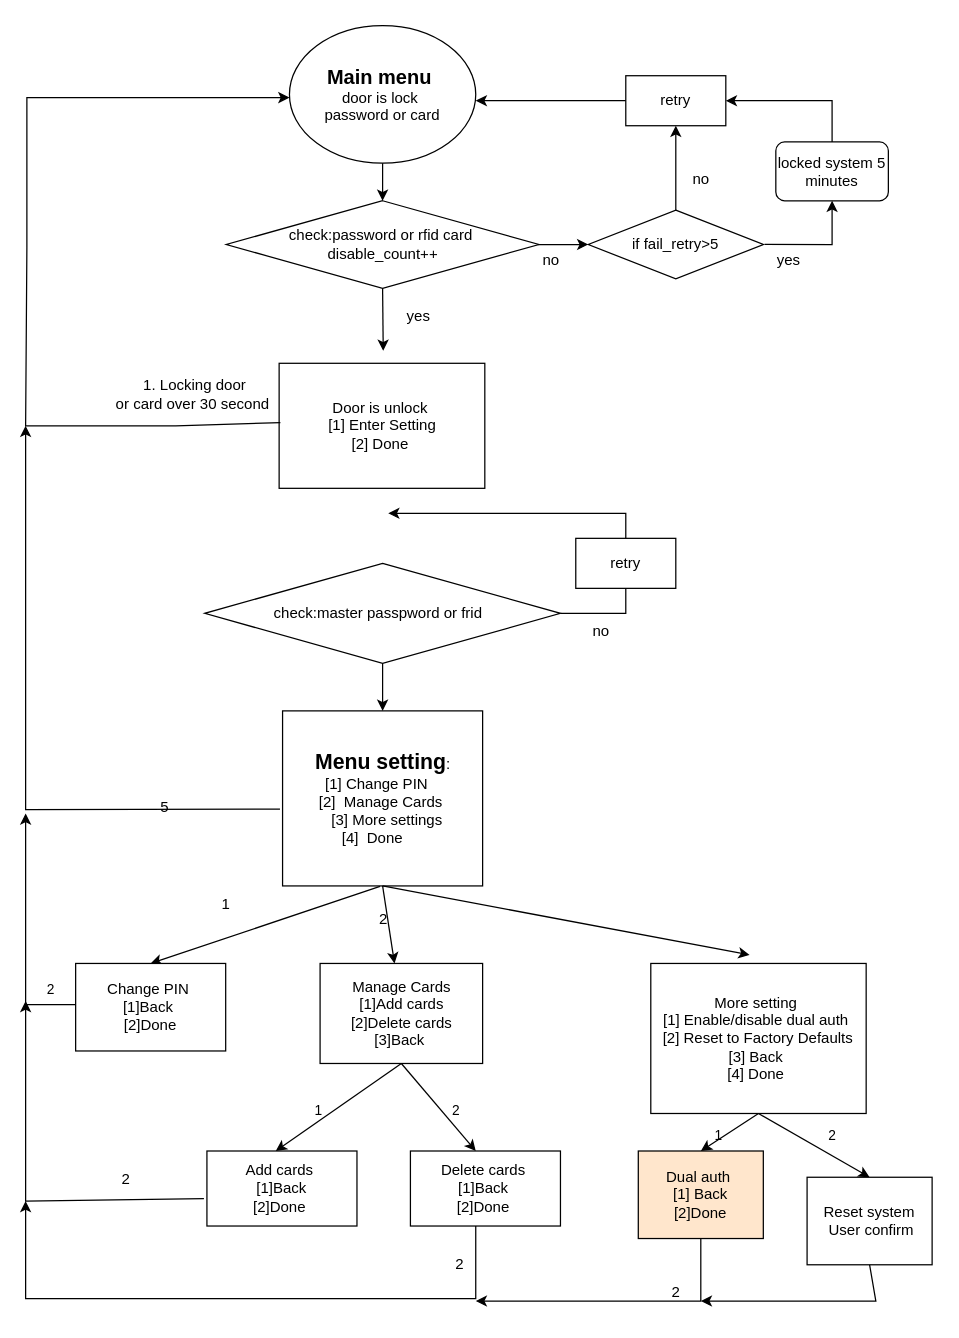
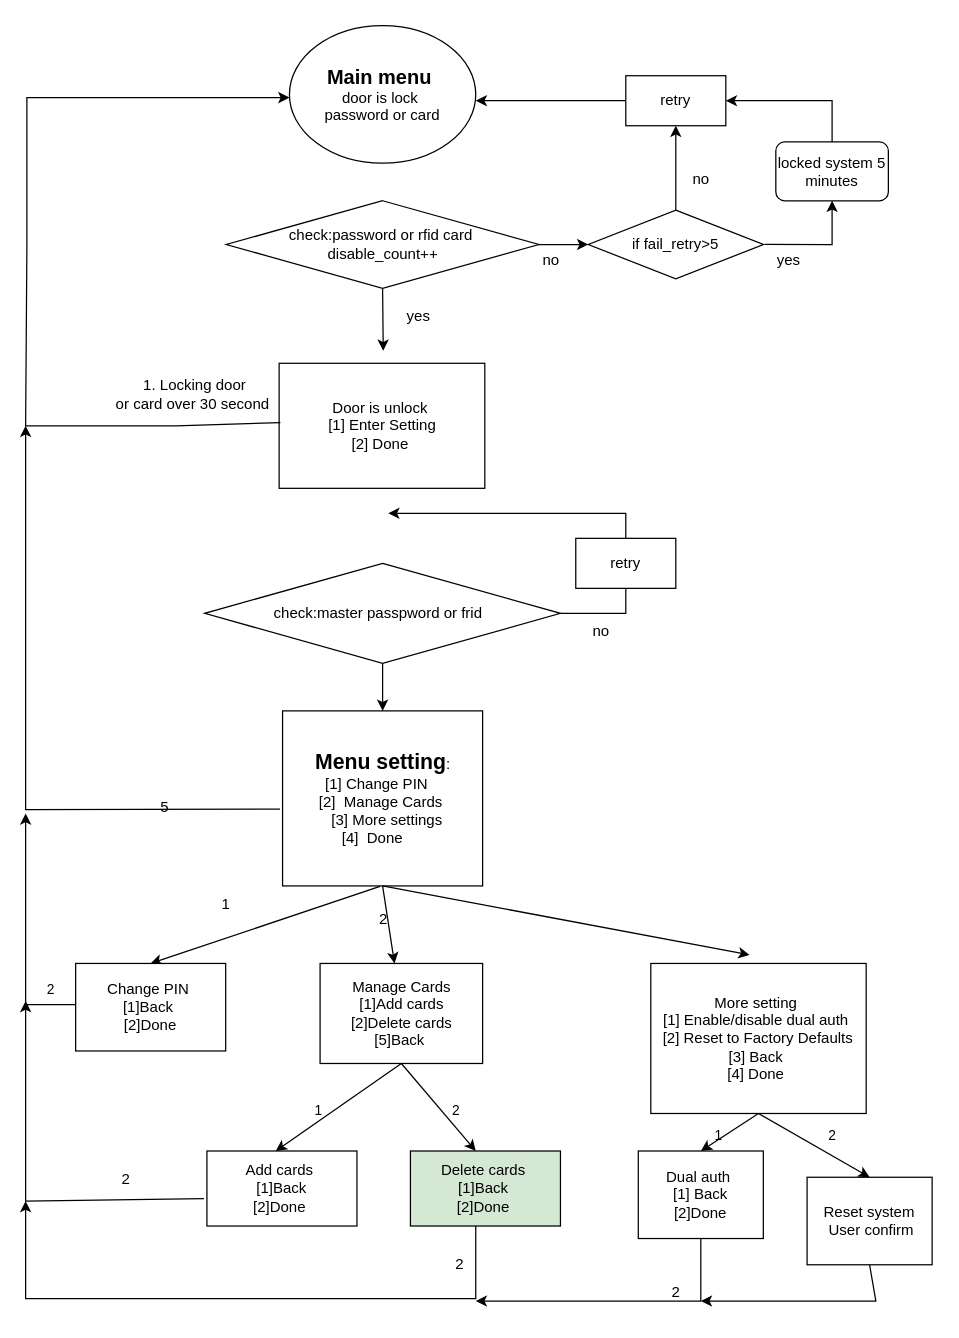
  <mxCell id="0" />
  <mxCell id="1" parent="0" />
  <mxCell id="2" value="&lt;font style=&quot;font-size: 16px;&quot;&gt;&lt;b&gt;Main menu&amp;nbsp;&lt;/b&gt;&lt;/font&gt;&lt;div&gt;door is lock&amp;nbsp;&lt;/div&gt;&lt;div&gt;password or card&lt;/div&gt;" style="ellipse;whiteSpace=wrap;html=1;" parent="1" vertex="1"><mxGeometry x="231" y="20" width="149" height="110" as="geometry" /></mxCell>
  <mxCell id="3" value="check:password or rfid card&amp;nbsp;&lt;div&gt;disable_count++&lt;/div&gt;" style="rhombus;whiteSpace=wrap;html=1;" parent="1" vertex="1"><mxGeometry x="180.5" y="160" width="250" height="70" as="geometry" /></mxCell>
  <mxCell id="4" value="&lt;div&gt;Door is unlock&lt;span style=&quot;background-color: transparent; color: light-dark(rgb(0, 0, 0), rgb(255, 255, 255));&quot;&gt;&amp;nbsp;&lt;/span&gt;&lt;/div&gt;&lt;div&gt;&lt;span style=&quot;background-color: transparent; color: light-dark(rgb(0, 0, 0), rgb(255, 255, 255));&quot;&gt;[1] Enter Setting&lt;/span&gt;&lt;/div&gt;&lt;div&gt;[2] Done&amp;nbsp;&lt;/div&gt;" style="rounded=0;whiteSpace=wrap;html=1;" parent="1" vertex="1"><mxGeometry x="222.75" y="290" width="164.5" height="100" as="geometry" /></mxCell>
  <mxCell id="5" style="edgeStyle=orthogonalEdgeStyle;rounded=0;orthogonalLoop=1;jettySize=auto;html=1;exitX=0.5;exitY=1;exitDx=0;exitDy=0;" parent="1" source="3" target="3" edge="1"><mxGeometry relative="1" as="geometry" /></mxCell>
- <mxCell id="6" value="" style="endArrow=classic;html=1;rounded=0;exitX=0.5;exitY=1;exitDx=0;exitDy=0;" parent="1" source="2" target="3" edge="1"><mxGeometry width="50" height="50" relative="1" as="geometry"><mxPoint x="310" y="150" as="sourcePoint" /><mxPoint x="365.5" y="110" as="targetPoint" /></mxGeometry></mxCell>
  <mxCell id="7" value="" style="endArrow=classic;html=1;rounded=0;exitX=0.5;exitY=1;exitDx=0;exitDy=0;" parent="1" source="3" edge="1"><mxGeometry width="50" height="50" relative="1" as="geometry"><mxPoint x="360" y="310" as="sourcePoint" /><mxPoint x="306" y="280" as="targetPoint" /></mxGeometry></mxCell>
  <mxCell id="8" value="yes" style="text;html=1;align=center;verticalAlign=middle;resizable=0;points=[];autosize=1;strokeColor=none;fillColor=none;" parent="1" vertex="1"><mxGeometry x="314" y="238" width="40" height="30" as="geometry" /></mxCell>
  <mxCell id="9" value="no" style="text;html=1;align=center;verticalAlign=middle;resizable=0;points=[];autosize=1;strokeColor=none;fillColor=none;" parent="1" vertex="1"><mxGeometry x="420" y="192.5" width="40" height="30" as="geometry" /></mxCell>
  <mxCell id="10" value="" style="endArrow=classic;html=1;rounded=0;exitX=0;exitY=0.5;exitDx=0;exitDy=0;" parent="1" edge="1"><mxGeometry width="50" height="50" relative="1" as="geometry"><mxPoint x="223.75" y="337.5" as="sourcePoint" /><mxPoint x="231" y="77.5" as="targetPoint" /><Array as="points"><mxPoint x="140" y="340" /><mxPoint x="20" y="340" /><mxPoint x="21" y="197.5" /><mxPoint x="21" y="77.5" /></Array></mxGeometry></mxCell>
  <mxCell id="11" value="1. Locking door&lt;div&gt;or card over 30 second&amp;nbsp;&lt;/div&gt;" style="text;html=1;align=center;verticalAlign=middle;resizable=0;points=[];autosize=1;strokeColor=none;fillColor=none;" parent="1" vertex="1"><mxGeometry x="80" y="295" width="150" height="40" as="geometry" /></mxCell>
  <mxCell id="12" value="check:master passpword or frid&amp;nbsp;&amp;nbsp;" style="rhombus;whiteSpace=wrap;html=1;" parent="1" vertex="1"><mxGeometry x="163.25" y="450" width="284.5" height="80" as="geometry" /></mxCell>
  <mxCell id="13" value="" style="endArrow=classic;html=1;rounded=0;" parent="1" edge="1"><mxGeometry width="50" height="50" relative="1" as="geometry"><mxPoint x="447.75" y="490" as="sourcePoint" /><mxPoint x="500" y="440" as="targetPoint" /><Array as="points"><mxPoint x="500" y="490" /></Array></mxGeometry></mxCell>
  <mxCell id="14" value="retry" style="rounded=0;whiteSpace=wrap;html=1;" parent="1" vertex="1"><mxGeometry x="460" y="430" width="80" height="40" as="geometry" /></mxCell>
  <mxCell id="15" value="no" style="text;html=1;align=center;verticalAlign=middle;resizable=0;points=[];autosize=1;strokeColor=none;fillColor=none;" parent="1" vertex="1"><mxGeometry x="460" y="490" width="40" height="30" as="geometry" /></mxCell>
  <mxCell id="16" value="" style="endArrow=classic;html=1;rounded=0;" parent="1" edge="1"><mxGeometry width="50" height="50" relative="1" as="geometry"><mxPoint x="500" y="430" as="sourcePoint" /><mxPoint x="310" y="410" as="targetPoint" /><Array as="points"><mxPoint x="500" y="410" /></Array></mxGeometry></mxCell>
  <mxCell id="17" value="retry" style="rounded=0;whiteSpace=wrap;html=1;" parent="1" vertex="1"><mxGeometry x="500" y="60" width="80" height="40" as="geometry" /></mxCell>
  <mxCell id="18" value="" style="endArrow=classic;html=1;rounded=0;exitX=0.5;exitY=0;exitDx=0;exitDy=0;entryX=0.5;entryY=1;entryDx=0;entryDy=0;" parent="1" source="22" target="17" edge="1"><mxGeometry width="50" height="50" relative="1" as="geometry"><mxPoint x="535" y="167.5" as="sourcePoint" /><mxPoint x="540" y="140" as="targetPoint" /><Array as="points" /></mxGeometry></mxCell>
  <mxCell id="19" value="" style="endArrow=classic;html=1;rounded=0;entryX=1;entryY=0.545;entryDx=0;entryDy=0;entryPerimeter=0;exitX=0;exitY=0.5;exitDx=0;exitDy=0;" parent="1" source="17" target="2" edge="1"><mxGeometry width="50" height="50" relative="1" as="geometry"><mxPoint x="487.75" y="120" as="sourcePoint" /><mxPoint x="537.75" y="70" as="targetPoint" /><Array as="points"><mxPoint x="490" y="80" /></Array></mxGeometry></mxCell>
  <mxCell id="20" value="&lt;font style=&quot;font-size: 17px;&quot;&gt;&lt;b&gt;Menu setting&lt;/b&gt;&lt;/font&gt;:&lt;div&gt;&lt;span style=&quot;background-color: transparent; color: light-dark(rgb(0, 0, 0), rgb(255, 255, 255));&quot;&gt;[1] Change PIN&amp;nbsp; &amp;nbsp;&lt;/span&gt;&lt;div&gt;&lt;div&gt;&amp;nbsp;&amp;nbsp;&lt;span style=&quot;background-color: transparent; color: light-dark(rgb(0, 0, 0), rgb(255, 255, 255));&quot;&gt;[2]&amp;nbsp; Manage Cards&amp;nbsp;&lt;/span&gt;&lt;span style=&quot;background-color: transparent; color: light-dark(rgb(0, 0, 0), rgb(255, 255, 255));&quot;&gt;&amp;nbsp;&amp;nbsp;&lt;/span&gt;&lt;/div&gt;&lt;div&gt;&lt;span style=&quot;background-color: transparent; color: light-dark(rgb(0, 0, 0), rgb(255, 255, 255));&quot;&gt;&amp;nbsp; &amp;nbsp;[3] More settings&amp;nbsp;&lt;/span&gt;&lt;/div&gt;&lt;div&gt;&lt;span style=&quot;background-color: transparent; color: light-dark(rgb(0, 0, 0), rgb(255, 255, 255));&quot;&gt;[4]&amp;nbsp; Done&amp;nbsp; &amp;nbsp; &amp;nbsp;&lt;/span&gt;&lt;/div&gt;&lt;/div&gt;&lt;/div&gt;" style="rounded=0;whiteSpace=wrap;html=1;" parent="1" vertex="1"><mxGeometry x="225.5" y="568" width="160" height="140" as="geometry" /></mxCell>
  <mxCell id="21" value="" style="endArrow=classic;html=1;rounded=0;entryX=0.5;entryY=0;entryDx=0;entryDy=0;exitX=0.5;exitY=1;exitDx=0;exitDy=0;" parent="1" target="20" edge="1" source="12"><mxGeometry width="50" height="50" relative="1" as="geometry"><mxPoint x="307.96" y="530" as="sourcePoint" /><mxPoint x="302.04" y="560.56" as="targetPoint" /></mxGeometry></mxCell>
  <mxCell id="22" value="if fail_retry&amp;gt;5" style="rhombus;whiteSpace=wrap;html=1;" parent="1" vertex="1"><mxGeometry x="470" y="167.5" width="140" height="55" as="geometry" /></mxCell>
  <mxCell id="23" value="" style="endArrow=classic;html=1;rounded=0;entryX=0;entryY=0.5;entryDx=0;entryDy=0;" parent="1" target="22" edge="1"><mxGeometry width="50" height="50" relative="1" as="geometry"><mxPoint x="430" y="195" as="sourcePoint" /><mxPoint x="500" y="270" as="targetPoint" /></mxGeometry></mxCell>
  <mxCell id="24" value="no" style="text;html=1;align=center;verticalAlign=middle;resizable=0;points=[];autosize=1;strokeColor=none;fillColor=none;" parent="1" vertex="1"><mxGeometry x="540" y="128" width="40" height="30" as="geometry" /></mxCell>
  <mxCell id="25" value="yes" style="text;html=1;align=center;verticalAlign=middle;resizable=0;points=[];autosize=1;strokeColor=none;fillColor=none;" parent="1" vertex="1"><mxGeometry x="610" y="192.5" width="40" height="30" as="geometry" /></mxCell>
  <mxCell id="26" value="locked system 5 minutes" style="whiteSpace=wrap;html=1;rounded=1;" parent="1" vertex="1"><mxGeometry x="620" y="113" width="90" height="47" as="geometry" /></mxCell>
  <mxCell id="27" value="" style="endArrow=classic;html=1;rounded=0;exitX=0.024;exitY=0.077;exitDx=0;exitDy=0;exitPerimeter=0;entryX=0.5;entryY=1;entryDx=0;entryDy=0;" parent="1" source="25" target="26" edge="1"><mxGeometry width="50" height="50" relative="1" as="geometry"><mxPoint x="450" y="260" as="sourcePoint" /><mxPoint x="500" y="210" as="targetPoint" /><Array as="points"><mxPoint x="665" y="195" /></Array></mxGeometry></mxCell>
  <mxCell id="28" value="" style="endArrow=classic;html=1;rounded=0;exitX=0.5;exitY=0;exitDx=0;exitDy=0;entryX=1;entryY=0.5;entryDx=0;entryDy=0;" parent="1" source="26" target="17" edge="1"><mxGeometry width="50" height="50" relative="1" as="geometry"><mxPoint x="530" y="120" as="sourcePoint" /><mxPoint x="580" y="70" as="targetPoint" /><Array as="points"><mxPoint x="665" y="80" /></Array></mxGeometry></mxCell>
  <mxCell id="29" value="" style="endArrow=classic;html=1;rounded=0;entryX=0.5;entryY=0;entryDx=0;entryDy=0;exitX=0.487;exitY=1.003;exitDx=0;exitDy=0;exitPerimeter=0;" parent="1" source="20" target="32" edge="1"><mxGeometry width="50" height="50" relative="1" as="geometry"><mxPoint x="300" y="710" as="sourcePoint" /><mxPoint x="100" y="760" as="targetPoint" /></mxGeometry></mxCell>
  <mxCell id="30" value="" style="endArrow=classic;html=1;rounded=0;entryX=0.458;entryY=0;entryDx=0;entryDy=0;entryPerimeter=0;exitX=0.5;exitY=1;exitDx=0;exitDy=0;" parent="1" target="34" edge="1" source="20"><mxGeometry width="50" height="50" relative="1" as="geometry"><mxPoint x="310" y="710" as="sourcePoint" /><mxPoint x="300" y="760" as="targetPoint" /><Array as="points" /></mxGeometry></mxCell>
  <mxCell id="31" value="" style="endArrow=classic;html=1;rounded=0;entryX=0.459;entryY=-0.057;entryDx=0;entryDy=0;entryPerimeter=0;exitX=0.5;exitY=1;exitDx=0;exitDy=0;" parent="1" target="48" edge="1" source="20"><mxGeometry width="50" height="50" relative="1" as="geometry"><mxPoint x="300" y="700" as="sourcePoint" /><mxPoint x="500" y="760" as="targetPoint" /></mxGeometry></mxCell>
  <mxCell id="32" value="&lt;div&gt;&lt;br&gt;&lt;/div&gt;&amp;nbsp;Change PIN&lt;span style=&quot;background-color: transparent; color: light-dark(rgb(0, 0, 0), rgb(255, 255, 255));&quot;&gt;&amp;nbsp;&amp;nbsp;&lt;/span&gt;&lt;div&gt;&lt;span style=&quot;background-color: transparent; color: light-dark(rgb(0, 0, 0), rgb(255, 255, 255));&quot;&gt;[1]Back&amp;nbsp;&lt;/span&gt;&lt;/div&gt;&lt;div&gt;&lt;span style=&quot;background-color: transparent; color: light-dark(rgb(0, 0, 0), rgb(255, 255, 255));&quot;&gt;[2]Done&lt;/span&gt;&lt;/div&gt;&lt;div&gt;&lt;span style=&quot;background-color: transparent; color: light-dark(rgb(0, 0, 0), rgb(255, 255, 255));&quot;&gt;&lt;br&gt;&lt;/span&gt;&lt;/div&gt;" style="rounded=0;whiteSpace=wrap;html=1;" parent="1" vertex="1"><mxGeometry x="60" y="770" width="120" height="70" as="geometry" /></mxCell>
  <mxCell id="33" value="&lt;span style=&quot;text-wrap-mode: wrap;&quot;&gt;1&lt;/span&gt;" style="text;html=1;align=center;verticalAlign=middle;resizable=0;points=[];autosize=1;strokeColor=none;fillColor=none;" parent="1" vertex="1"><mxGeometry x="165" y="708" width="30" height="30" as="geometry" /></mxCell>
- <mxCell id="34" value="&amp;nbsp;&lt;div&gt;&lt;br&gt;&lt;/div&gt;&lt;div&gt;&lt;br&gt;&lt;/div&gt;&lt;div&gt;Manage Cards&lt;div&gt;[1]Add cards&lt;/div&gt;&lt;div&gt;[2]Delete cards&lt;/div&gt;&lt;div&gt;[3]Back&amp;nbsp;&lt;/div&gt;&lt;div&gt;&amp;nbsp;&lt;/div&gt;&lt;div&gt;&lt;span style=&quot;background-color: transparent; color: light-dark(rgb(0, 0, 0), rgb(255, 255, 255));&quot;&gt;&amp;nbsp;&lt;/span&gt;&lt;/div&gt;&lt;div&gt;&lt;div&gt;&lt;br&gt;&lt;/div&gt;&lt;/div&gt;&lt;/div&gt;" style="rounded=0;whiteSpace=wrap;html=1;" parent="1" vertex="1"><mxGeometry x="255.5" y="770" width="130" height="80" as="geometry" /></mxCell>
+ <mxCell id="34" value="&amp;nbsp;&lt;div&gt;&lt;br&gt;&lt;/div&gt;&lt;div&gt;&lt;br&gt;&lt;/div&gt;&lt;div&gt;Manage Cards&lt;div&gt;[1]Add cards&lt;/div&gt;&lt;div&gt;[2]Delete cards&lt;/div&gt;&lt;div&gt;[5]Back&amp;nbsp;&lt;/div&gt;&lt;div&gt;&amp;nbsp;&lt;/div&gt;&lt;div&gt;&lt;span style=&quot;background-color: transparent; color: light-dark(rgb(0, 0, 0), rgb(255, 255, 255));&quot;&gt;&amp;nbsp;&lt;/span&gt;&lt;/div&gt;&lt;div&gt;&lt;div&gt;&lt;br&gt;&lt;/div&gt;&lt;/div&gt;&lt;/div&gt;" style="rounded=0;whiteSpace=wrap;html=1;" parent="1" vertex="1"><mxGeometry x="255.5" y="770" width="130" height="80" as="geometry" /></mxCell>
  <mxCell id="35" value="2" style="text;html=1;align=center;verticalAlign=middle;resizable=0;points=[];autosize=1;strokeColor=none;fillColor=none;" parent="1" vertex="1"><mxGeometry x="290.5" y="720" width="30" height="30" as="geometry" /></mxCell>
  <mxCell id="36" value="" style="endArrow=classic;html=1;rounded=0;exitX=0.5;exitY=1;exitDx=0;exitDy=0;" parent="1" source="34" edge="1"><mxGeometry width="50" height="50" relative="1" as="geometry"><mxPoint x="300" y="960" as="sourcePoint" /><mxPoint x="380" y="920" as="targetPoint" /></mxGeometry></mxCell>
  <mxCell id="37" value="" style="endArrow=classic;html=1;rounded=0;exitX=0.5;exitY=1;exitDx=0;exitDy=0;" parent="1" source="34" edge="1"><mxGeometry width="50" height="50" relative="1" as="geometry"><mxPoint x="240.5" y="940" as="sourcePoint" /><mxPoint x="220" y="920" as="targetPoint" /></mxGeometry></mxCell>
  <mxCell id="38" value="Add cards&amp;nbsp;&lt;div&gt;[1]Back&lt;/div&gt;&lt;div&gt;[2]Done&amp;nbsp;&lt;/div&gt;" style="rounded=0;whiteSpace=wrap;html=1;" parent="1" vertex="1"><mxGeometry x="165" y="920" width="120" height="60" as="geometry" /></mxCell>
- <mxCell id="39" value="Delete cards&amp;nbsp;&lt;div&gt;[1]Back&amp;nbsp;&lt;/div&gt;&lt;div&gt;[2]Done&amp;nbsp;&lt;/div&gt;" style="rounded=0;whiteSpace=wrap;html=1;" parent="1" vertex="1"><mxGeometry x="327.75" y="920" width="120" height="60" as="geometry" /></mxCell>
+ <mxCell id="39" value="Delete cards&amp;nbsp;&lt;div&gt;[1]Back&amp;nbsp;&lt;/div&gt;&lt;div&gt;[2]Done&amp;nbsp;&lt;/div&gt;" style="rounded=0;whiteSpace=wrap;html=1;fillColor=#d5e8d4;" parent="1" vertex="1"><mxGeometry x="327.75" y="920" width="120" height="60" as="geometry" /></mxCell>
  <mxCell id="40" value="" style="endArrow=classic;html=1;rounded=0;exitX=-0.013;exitY=0.561;exitDx=0;exitDy=0;exitPerimeter=0;" parent="1" source="20" edge="1"><mxGeometry width="50" height="50" relative="1" as="geometry"><mxPoint x="210" y="490" as="sourcePoint" /><mxPoint x="20" y="340" as="targetPoint" /><Array as="points"><mxPoint x="20" y="647" /></Array></mxGeometry></mxCell>
  <mxCell id="41" value="5" style="text;html=1;align=center;verticalAlign=middle;resizable=0;points=[];autosize=1;strokeColor=none;fillColor=none;" parent="1" vertex="1"><mxGeometry x="115.5" y="630" width="30" height="30" as="geometry" /></mxCell>
  <mxCell id="42" value="" style="endArrow=classic;html=1;rounded=0;exitX=0;exitY=0.5;exitDx=0;exitDy=0;" parent="1" edge="1"><mxGeometry width="50" height="50" relative="1" as="geometry"><mxPoint x="60" y="803" as="sourcePoint" /><mxPoint x="20" y="650" as="targetPoint" /><Array as="points"><mxPoint x="20" y="803" /></Array></mxGeometry></mxCell>
  <mxCell id="43" value="2" style="edgeLabel;html=1;align=center;verticalAlign=middle;resizable=0;points=[];" parent="42" vertex="1" connectable="0"><mxGeometry x="-0.787" y="-3" relative="1" as="geometry"><mxPoint y="-10" as="offset" /></mxGeometry></mxCell>
  <mxCell id="44" value="" style="endArrow=classic;html=1;rounded=0;exitX=-0.02;exitY=0.635;exitDx=0;exitDy=0;exitPerimeter=0;" parent="1" source="38" edge="1"><mxGeometry width="50" height="50" relative="1" as="geometry"><mxPoint x="210" y="900" as="sourcePoint" /><mxPoint x="20" y="800" as="targetPoint" /><Array as="points"><mxPoint x="20" y="960" /></Array></mxGeometry></mxCell>
  <mxCell id="45" value="2" style="text;html=1;align=center;verticalAlign=middle;resizable=0;points=[];autosize=1;strokeColor=none;fillColor=none;" parent="1" vertex="1"><mxGeometry x="85" y="928" width="30" height="30" as="geometry" /></mxCell>
  <mxCell id="46" value="" style="endArrow=classic;html=1;rounded=0;" parent="1" edge="1"><mxGeometry width="50" height="50" relative="1" as="geometry"><mxPoint x="380" y="980" as="sourcePoint" /><mxPoint x="20" y="960" as="targetPoint" /><Array as="points"><mxPoint x="380" y="1038" /><mxPoint x="20" y="1038" /></Array></mxGeometry></mxCell>
  <mxCell id="47" value="2" style="edgeLabel;html=1;align=center;verticalAlign=middle;resizable=0;points=[];fontSize=12;" vertex="1" connectable="0" parent="46"><mxGeometry x="-0.399" y="-4" relative="1" as="geometry"><mxPoint x="77" y="-24" as="offset" /></mxGeometry></mxCell>
  <mxCell id="48" value="More setting&amp;nbsp;&lt;div&gt;[1] Enable/disable dual auth&amp;nbsp;&lt;/div&gt;&lt;div&gt;[2]&amp;nbsp;Reset to Factory Defaults&lt;/div&gt;&lt;div&gt;[3] Back&amp;nbsp;&lt;/div&gt;&lt;div&gt;[4] Done&amp;nbsp;&lt;/div&gt;" style="rounded=0;whiteSpace=wrap;html=1;" parent="1" vertex="1"><mxGeometry x="520" y="770" width="172.25" height="120" as="geometry" /></mxCell>
  <mxCell id="49" value="" style="endArrow=classic;html=1;rounded=0;exitX=0.5;exitY=1;exitDx=0;exitDy=0;entryX=0.5;entryY=0;entryDx=0;entryDy=0;" parent="1" source="48" edge="1" target="51"><mxGeometry width="50" height="50" relative="1" as="geometry"><mxPoint x="530" y="790" as="sourcePoint" /><mxPoint x="560" y="940" as="targetPoint" /></mxGeometry></mxCell>
  <mxCell id="50" value="" style="endArrow=classic;html=1;rounded=0;exitX=0.5;exitY=1;exitDx=0;exitDy=0;entryX=0.5;entryY=0;entryDx=0;entryDy=0;" parent="1" source="48" target="54" edge="1"><mxGeometry width="50" height="50" relative="1" as="geometry"><mxPoint x="560" y="870" as="sourcePoint" /><mxPoint x="700" y="940" as="targetPoint" /></mxGeometry></mxCell>
- <mxCell id="51" value="Dual auth&amp;nbsp;&lt;div&gt;[1] Back&lt;/div&gt;&lt;div&gt;[2]Done&lt;/div&gt;" style="rounded=0;whiteSpace=wrap;html=1;fillColor=#ffe6cc;" parent="1" vertex="1"><mxGeometry x="510" y="920" width="100" height="70" as="geometry" /></mxCell>
+ <mxCell id="51" value="Dual auth&amp;nbsp;&lt;div&gt;[1] Back&lt;/div&gt;&lt;div&gt;[2]Done&lt;/div&gt;" style="rounded=0;whiteSpace=wrap;html=1;" parent="1" vertex="1"><mxGeometry x="510" y="920" width="100" height="70" as="geometry" /></mxCell>
  <mxCell id="52" value="" style="endArrow=classic;html=1;rounded=0;exitX=0.5;exitY=1;exitDx=0;exitDy=0;" parent="1" source="51" edge="1"><mxGeometry width="50" height="50" relative="1" as="geometry"><mxPoint x="500" y="960" as="sourcePoint" /><mxPoint x="380" y="1040" as="targetPoint" /><Array as="points"><mxPoint x="560" y="1040" /></Array></mxGeometry></mxCell>
  <mxCell id="53" value="2" style="text;html=1;align=center;verticalAlign=middle;resizable=0;points=[];autosize=1;strokeColor=none;fillColor=none;" parent="1" vertex="1"><mxGeometry x="525" y="1018" width="30" height="30" as="geometry" /></mxCell>
  <mxCell id="54" value="&lt;div&gt;Reset system&lt;/div&gt;&amp;nbsp; User confirm&amp;nbsp;" style="rounded=0;whiteSpace=wrap;html=1;" parent="1" vertex="1"><mxGeometry x="645" y="941" width="100" height="70" as="geometry" /></mxCell>
  <mxCell id="55" value="" style="endArrow=classic;html=1;rounded=0;exitX=0.5;exitY=1;exitDx=0;exitDy=0;" parent="1" source="54" edge="1"><mxGeometry width="50" height="50" relative="1" as="geometry"><mxPoint x="640" y="890" as="sourcePoint" /><mxPoint x="560" y="1040" as="targetPoint" /><Array as="points"><mxPoint x="700" y="1040" /></Array></mxGeometry></mxCell>
  <mxCell id="56" value="&lt;font style=&quot;font-size: 11px;&quot;&gt;1&lt;/font&gt;" style="text;html=1;align=center;verticalAlign=middle;resizable=0;points=[];autosize=1;strokeColor=none;fillColor=none;fontSize=16;" vertex="1" parent="1"><mxGeometry x="239" y="871" width="30" height="30" as="geometry" /></mxCell>
  <mxCell id="57" value="&lt;font style=&quot;font-size: 11px;&quot;&gt;2&lt;/font&gt;" style="text;html=1;align=center;verticalAlign=middle;resizable=0;points=[];autosize=1;strokeColor=none;fillColor=none;fontSize=16;" vertex="1" parent="1"><mxGeometry x="349" y="871" width="30" height="30" as="geometry" /></mxCell>
  <mxCell id="58" value="&lt;font style=&quot;font-size: 11px;&quot;&gt;1&lt;/font&gt;" style="text;html=1;align=center;verticalAlign=middle;resizable=0;points=[];autosize=1;strokeColor=none;fillColor=none;fontSize=16;" vertex="1" parent="1"><mxGeometry x="559" y="891" width="30" height="30" as="geometry" /></mxCell>
  <mxCell id="59" value="&lt;font style=&quot;font-size: 11px;&quot;&gt;2&lt;/font&gt;" style="text;html=1;align=center;verticalAlign=middle;resizable=0;points=[];autosize=1;strokeColor=none;fillColor=none;fontSize=16;" vertex="1" parent="1"><mxGeometry x="650" y="891" width="30" height="30" as="geometry" /></mxCell>
